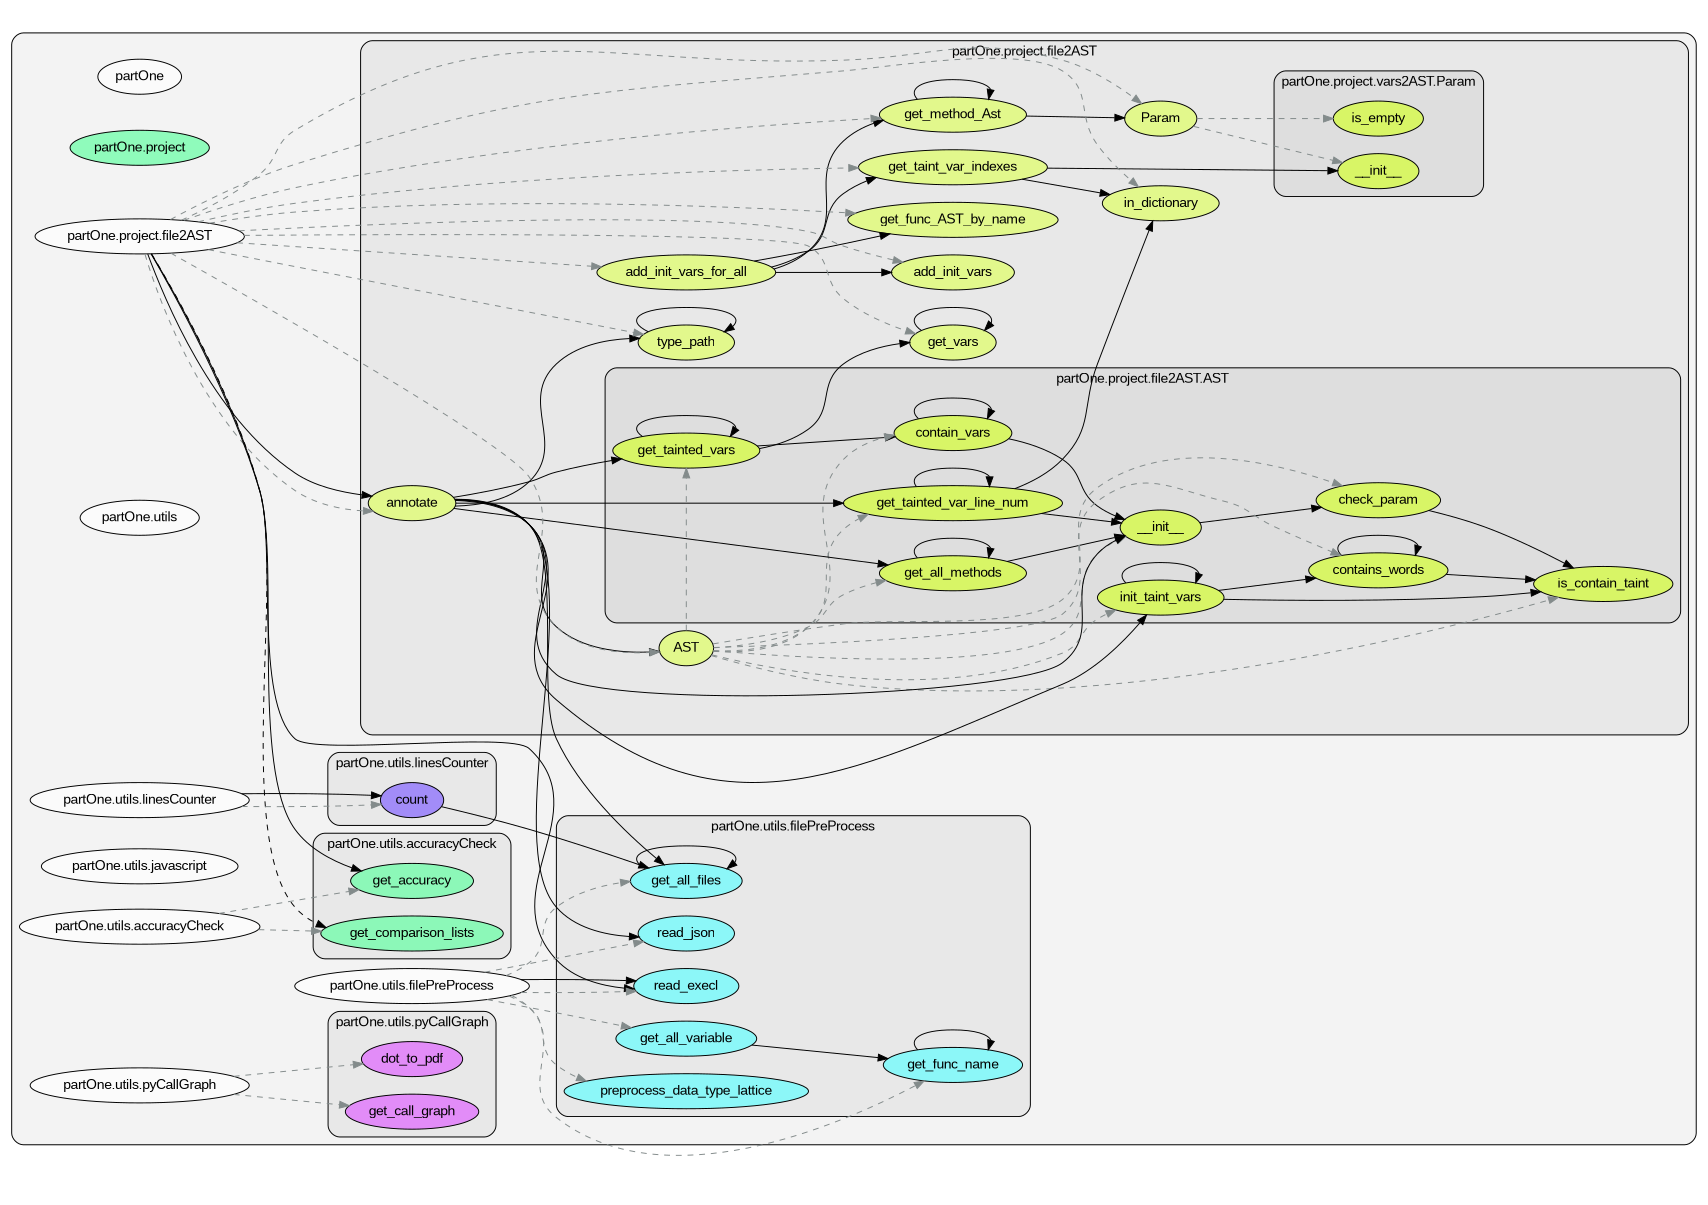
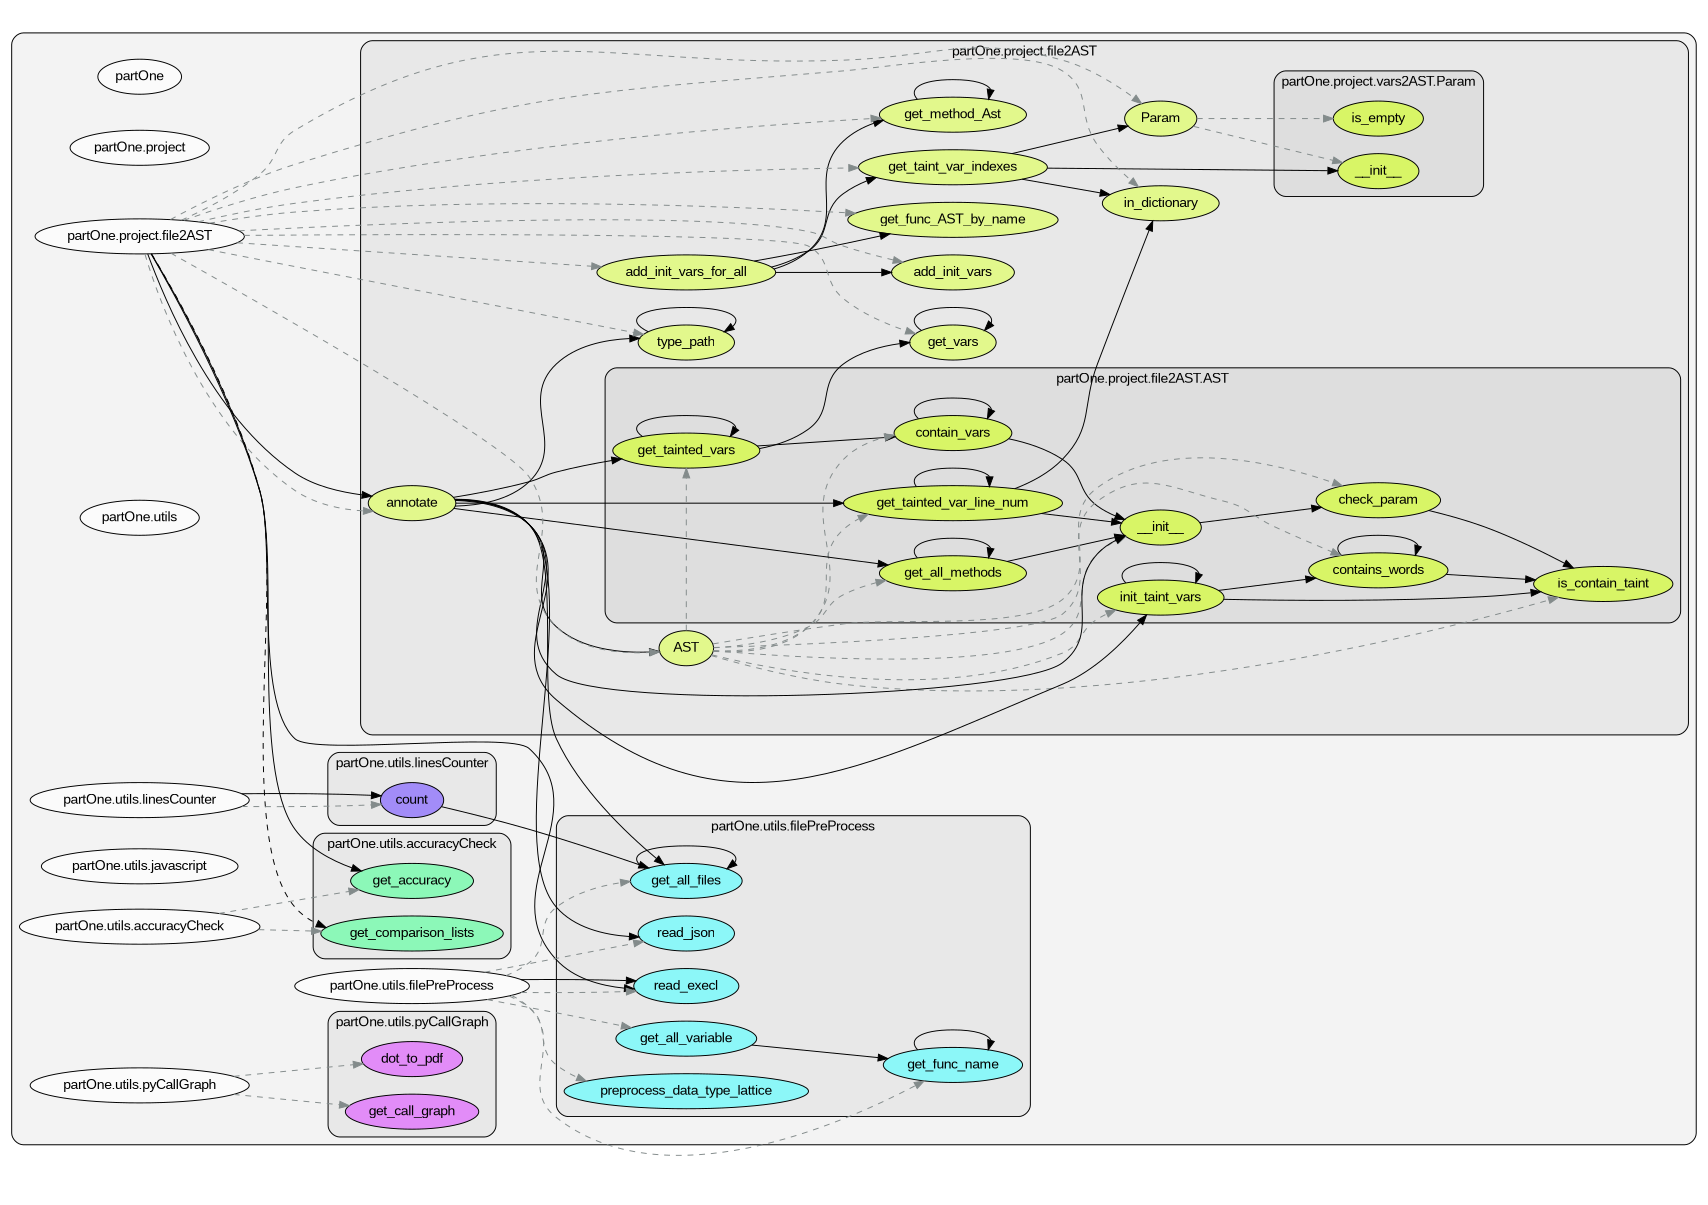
  digraph {
    clusterrank=local
    fontname="Liberation Sans"
    rankdir=LR
    node [fillcolor="#d6ff32b2" fontcolor="#000000" fontname="Liberation Sans" group=2 style=filled]
    edge [color="#000000" fontname="Liberation Sans" style=solid]
    n1 [label=__init__]
    n2 [label=check_param]
    n3 [label=contain_vars]
    n4 [label=contains_words]
    n5 [label=get_all_methods]
    n6 [label=get_tainted_var_line_num]
    n7 [label=get_tainted_vars]
    n8 [label=init_taint_vars]
    n9 [label=is_contain_taint]
    n10 [label=__init__]
    n11 [label=is_empty]
    n12 [fillcolor="#e0ff65b2" label=AST]
    n13 [fillcolor="#e0ff65b2" label=Param]
    n14 [fillcolor="#e0ff65b2" label=add_init_vars]
    n15 [fillcolor="#e0ff65b2" label=add_init_vars_for_all]
    n16 [fillcolor="#e0ff65b2" label=annotate]
    n17 [fillcolor="#e0ff65b2" label=get_func_AST_by_name]
    n18 [fillcolor="#e0ff65b2" label=get_method_Ast]
    n19 [fillcolor="#e0ff65b2" label=get_taint_var_indexes]
    n20 [fillcolor="#e0ff65b2" label=get_vars]
    n21 [fillcolor="#e0ff65b2" label=in_dictionary]
    n22 [fillcolor="#e0ff65b2" label=type_path]
    n23 [fillcolor="#65ffa3b2" group=4 label=get_accuracy]
    n24 [fillcolor="#65ffa3b2" group=4 label=get_comparison_lists]
    n25 [fillcolor="#65feffb2" group=5 label=get_all_files]
    n26 [fillcolor="#65feffb2" group=5 label=get_all_variable]
    n27 [fillcolor="#65feffb2" group=5 label=get_func_name]
    n28 [fillcolor="#65feffb2" group=5 label=preprocess_data_type_lattice]
    n29 [fillcolor="#65feffb2" group=5 label=read_execl]
    n30 [fillcolor="#65feffb2" group=5 label=read_json]
    n31 [fillcolor="#8465ffb2" group=7 label=count]
    n32 [fillcolor="#e065ffb2" group=8 label=dot_to_pdf]
    n33 [fillcolor="#e065ffb2" group=8 label=get_call_graph]
    n34 [fillcolor="#ffffffb2" group=0 label=partOne]
-   n35 [fillcolor="#65ffa3b2" group=1 label="partOne.project"]
+   n35 [fillcolor="#ffffffb2" group=1 label="partOne.project"]
    n36 [fillcolor="#ffffffb2" label="partOne.project.file2AST"]
    n37 [fillcolor="#ffffffb2" group=3 label="partOne.utils"]
    n38 [fillcolor="#ffffffb2" group=4 label="partOne.utils.accuracyCheck"]
    n39 [fillcolor="#ffffffb2" group=5 label="partOne.utils.filePreProcess"]
    n40 [fillcolor="#ffffffb2" group=6 label="partOne.utils.javascript"]
    n41 [fillcolor="#ffffffb2" group=7 label="partOne.utils.linesCounter"]
    n42 [fillcolor="#ffffffb2" group=8 label="partOne.utils.pyCallGraph"]
    subgraph cluster_1 {
      fillcolor="#80808018"
      style="filled,rounded"
      n34
      n35
      n36
      n37
      n38
      n39
      n40
      n41
      n42
      subgraph cluster_2 {
        fillcolor="#80808018"
        label="partOne.project.file2AST"
        style="filled,rounded"
        n12
        n13
        n14
        n15
        n16
        n17
        n18
        n19
        n20
        n21
        n22
        subgraph cluster_3 {
          fillcolor="#80808018"
          label="partOne.project.file2AST.AST"
          style="filled,rounded"
          n1
          n2
          n3
          n4
          n5
          n6
          n7
          n8
          n9
        }
        subgraph cluster_4 {
          fillcolor="#80808018"
          label="partOne.project.vars2AST.Param"
          style="filled,rounded"
          n10
          n11
        }
      }
      subgraph cluster_5 {
        fillcolor="#80808018"
        label="partOne.utils.accuracyCheck"
        style="filled,rounded"
        n23
        n24
      }
      subgraph cluster_6 {
        fillcolor="#80808018"
        label="partOne.utils.filePreProcess"
        style="filled,rounded"
        n25
        n26
        n27
        n28
        n29
        n30
      }
      subgraph cluster_7 {
        fillcolor="#80808018"
        label="partOne.utils.linesCounter"
        style="filled,rounded"
        n31
      }
      subgraph cluster_8 {
        fillcolor="#80808018"
        label="partOne.utils.pyCallGraph"
        style="filled,rounded"
        n32
        n33
      }
    }
    n1 -> n2
    n2 -> n9
    n3 -> n1
    n3 -> n3
    n4 -> n4
    n4 -> n9
    n5 -> n1
    n5 -> n5
    n6 -> n1
    n6 -> n6
    n6 -> n21
    n7 -> n3
    n7 -> n7
    n7 -> n20
    n8 -> n4
    n8 -> n8
    n8 -> n9
    n12 -> n1 [color="#838b8b" style=dashed]
    n12 -> n2 [color="#838b8b" style=dashed]
    n12 -> n3 [color="#838b8b" style=dashed]
    n12 -> n4 [color="#838b8b" style=dashed]
    n12 -> n5 [color="#838b8b" style=dashed]
    n12 -> n6 [color="#838b8b" style=dashed]
    n12 -> n7 [color="#838b8b" style=dashed]
    n12 -> n8 [color="#838b8b" style=dashed]
    n12 -> n9 [color="#838b8b" style=dashed]
    n13 -> n10 [color="#838b8b" style=dashed]
    n13 -> n11 [color="#838b8b" style=dashed]
    n15 -> n14
    n15 -> n17
    n15 -> n18
    n15 -> n19
    n16 -> n1
    n16 -> n5
    n16 -> n6
    n16 -> n7
    n16 -> n8
    n16 -> n12
    n16 -> n22
    n16 -> n25
    n16 -> n30
    n18 -> n18
    n19 -> n10
-   n18 -> n13
+   n19 -> n13
    n19 -> n21
    n20 -> n20
    n22 -> n22
    n25 -> n25
    n26 -> n27
    n27 -> n27
    n31 -> n25
    n36 -> n12 [color="#838b8b" style=dashed]
    n36 -> n13 [color="#838b8b" style=dashed]
    n36 -> n14 [color="#838b8b" style=dashed]
    n36 -> n15 [color="#838b8b" style=dashed]
    n36 -> n16 [color="#838b8b" style=dashed]
    n36 -> n16
    n36 -> n17 [color="#838b8b" style=dashed]
    n36 -> n18 [color="#838b8b" style=dashed]
    n36 -> n19 [color="#838b8b" style=dashed]
    n36 -> n20 [color="#838b8b" style=dashed]
    n36 -> n21 [color="#838b8b" style=dashed]
    n36 -> n22 [color="#838b8b" style=dashed]
    n36 -> n23
    n36 -> n24 [style=dashed]
    n36 -> n29
    n38 -> n23 [color="#838b8b" style=dashed]
    n38 -> n24 [color="#838b8b" style=dashed]
    n39 -> n25 [color="#838b8b" style=dashed]
    n39 -> n26 [color="#838b8b" style=dashed]
    n39 -> n27 [color="#838b8b" style=dashed]
    n39 -> n28 [color="#838b8b" style=dashed]
    n39 -> n29 [color="#838b8b" style=dashed]
    n39 -> n29
    n39 -> n30 [color="#838b8b" style=dashed]
    n41 -> n31 [color="#838b8b" style=dashed]
    n41 -> n31
    n42 -> n32 [color="#838b8b" style=dashed]
    n42 -> n33 [color="#838b8b" style=dashed]
  }
